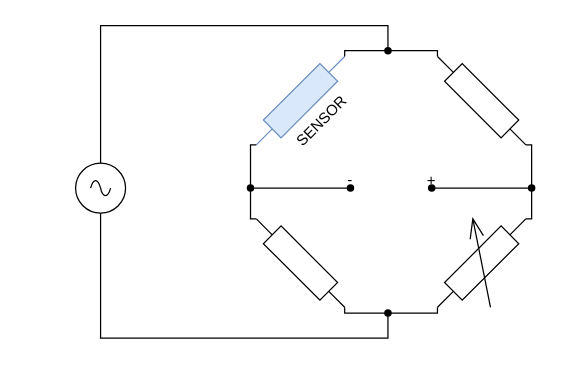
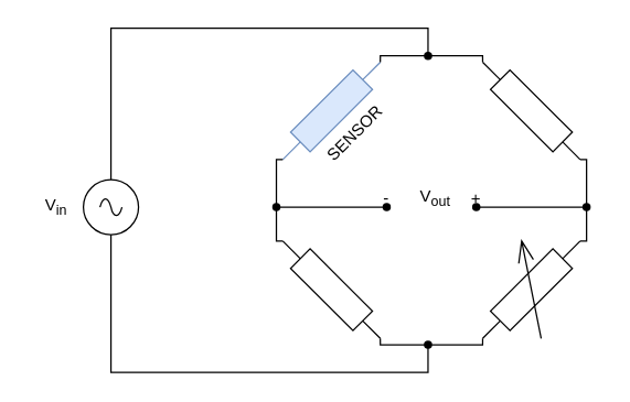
  <mxCell id="0" />
  <mxCell id="1" parent="0" />
  <mxCell id="2" value="" style="pointerEvents=1;verticalLabelPosition=bottom;shadow=0;dashed=0;align=center;html=1;verticalAlign=top;shape=mxgraph.electrical.signal_sources.source;aspect=fixed;points=[[0.5,0,0],[1,0.5,0],[0.5,1,0],[0,0.5,0]];elSignalType=ac;" parent="1" vertex="1"><mxGeometry x="60" y="130" width="40" height="40" as="geometry" /></mxCell>
  <mxCell id="3" value="SENSOR" style="pointerEvents=1;verticalLabelPosition=bottom;shadow=0;dashed=0;align=center;html=1;verticalAlign=top;shape=mxgraph.electrical.resistors.resistor_1;direction=west;rotation=-45;fillColor=#dae8fc;strokeColor=#6c8ebf;" parent="1" vertex="1"><mxGeometry x="190" y="70" width="100" height="20" as="geometry" /></mxCell>
  <mxCell id="4" value="&lt;div&gt;&lt;br&gt;&lt;/div&gt;" style="pointerEvents=1;verticalLabelPosition=bottom;shadow=0;dashed=0;align=center;html=1;verticalAlign=top;shape=mxgraph.electrical.resistors.resistor_1;direction=west;rotation=45;" parent="1" vertex="1"><mxGeometry x="334.996" y="69.996" width="100" height="20" as="geometry" /></mxCell>
  <mxCell id="5" value="" style="pointerEvents=1;verticalLabelPosition=bottom;shadow=0;dashed=0;align=center;html=1;verticalAlign=top;shape=mxgraph.electrical.resistors.variable_resistor_1;rotation=-45;" parent="1" vertex="1"><mxGeometry x="335" y="180" width="100" height="60" as="geometry" /></mxCell>
  <mxCell id="6" value="" style="pointerEvents=1;verticalLabelPosition=bottom;shadow=0;dashed=0;align=center;html=1;verticalAlign=top;shape=mxgraph.electrical.resistors.resistor_1;direction=west;rotation=45;" parent="1" vertex="1"><mxGeometry x="189.996" y="199.996" width="100" height="20" as="geometry" /></mxCell>
  <mxCell id="7" value="" style="shape=waypoint;sketch=0;fillStyle=solid;size=6;pointerEvents=1;points=[];fillColor=none;resizable=0;rotatable=0;perimeter=centerPerimeter;snapToPoint=1;" parent="1" vertex="1"><mxGeometry x="190" y="140" width="20" height="20" as="geometry" /></mxCell>
  <mxCell id="8" value="" style="shape=waypoint;sketch=0;fillStyle=solid;size=6;pointerEvents=1;points=[];fillColor=none;resizable=0;rotatable=0;perimeter=centerPerimeter;snapToPoint=1;" parent="1" vertex="1"><mxGeometry x="415" y="140" width="20" height="20" as="geometry" /></mxCell>
  <mxCell id="9" style="edgeStyle=orthogonalEdgeStyle;rounded=0;orthogonalLoop=1;jettySize=auto;html=1;exitX=1;exitY=0.5;exitDx=0;exitDy=0;exitPerimeter=0;entryX=0.507;entryY=0.738;entryDx=0;entryDy=0;entryPerimeter=0;endArrow=none;endFill=0;" parent="1" source="6" target="7" edge="1"><mxGeometry relative="1" as="geometry" /></mxCell>
  <mxCell id="10" style="edgeStyle=orthogonalEdgeStyle;rounded=0;orthogonalLoop=1;jettySize=auto;html=1;exitX=1;exitY=0.5;exitDx=0;exitDy=0;exitPerimeter=0;entryX=0.436;entryY=0.262;entryDx=0;entryDy=0;entryPerimeter=0;endArrow=none;endFill=0;" parent="1" source="3" target="7" edge="1"><mxGeometry relative="1" as="geometry" /></mxCell>
  <mxCell id="11" style="edgeStyle=orthogonalEdgeStyle;rounded=0;orthogonalLoop=1;jettySize=auto;html=1;exitX=1;exitY=0.5;exitDx=0;exitDy=0;exitPerimeter=0;entryX=0.471;entryY=0.905;entryDx=0;entryDy=0;entryPerimeter=0;endArrow=none;endFill=0;" parent="1" source="5" target="8" edge="1"><mxGeometry relative="1" as="geometry" /></mxCell>
  <mxCell id="12" style="edgeStyle=orthogonalEdgeStyle;rounded=0;orthogonalLoop=1;jettySize=auto;html=1;exitX=0;exitY=0.5;exitDx=0;exitDy=0;exitPerimeter=0;entryX=0.59;entryY=0.095;entryDx=0;entryDy=0;entryPerimeter=0;endArrow=none;endFill=0;" parent="1" source="4" target="8" edge="1"><mxGeometry relative="1" as="geometry" /></mxCell>
  <mxCell id="13" value="-&#10;" style="shape=waypoint;sketch=0;fillStyle=solid;size=6;pointerEvents=1;points=[];resizable=0;rotatable=0;perimeter=centerPerimeter;snapToPoint=1;fillColor=default;strokeColor=default;gradientColor=none;strokeWidth=1;perimeterSpacing=0;" parent="1" vertex="1"><mxGeometry x="270" y="140" width="20" height="20" as="geometry" /></mxCell>
  <mxCell id="14" value="+&#10;" style="shape=waypoint;sketch=0;fillStyle=solid;size=6;pointerEvents=1;points=[];fillColor=none;resizable=0;rotatable=0;perimeter=centerPerimeter;snapToPoint=1;" parent="1" vertex="1"><mxGeometry x="335" y="140" width="20" height="20" as="geometry" /></mxCell>
  <mxCell id="15" style="edgeStyle=orthogonalEdgeStyle;rounded=0;orthogonalLoop=1;jettySize=auto;html=1;entryX=0.34;entryY=0.524;entryDx=0;entryDy=0;entryPerimeter=0;endArrow=none;endFill=0;" parent="1" source="7" target="13" edge="1"><mxGeometry relative="1" as="geometry" /></mxCell>
  <mxCell id="16" style="edgeStyle=orthogonalEdgeStyle;rounded=0;orthogonalLoop=1;jettySize=auto;html=1;entryX=0.71;entryY=0.429;entryDx=0;entryDy=0;entryPerimeter=0;endArrow=none;endFill=0;" parent="1" source="8" target="14" edge="1"><mxGeometry relative="1" as="geometry" /></mxCell>
  <mxCell id="17" value="" style="shape=waypoint;sketch=0;fillStyle=solid;size=6;pointerEvents=1;points=[];fillColor=none;resizable=0;rotatable=0;perimeter=centerPerimeter;snapToPoint=1;" parent="1" vertex="1"><mxGeometry x="300" y="30" width="20" height="20" as="geometry" /></mxCell>
  <mxCell id="18" style="edgeStyle=orthogonalEdgeStyle;rounded=0;orthogonalLoop=1;jettySize=auto;html=1;entryX=0;entryY=0.5;entryDx=0;entryDy=0;entryPerimeter=0;endArrow=none;endFill=0;" parent="1" source="17" target="3" edge="1"><mxGeometry relative="1" as="geometry" /></mxCell>
  <mxCell id="19" style="edgeStyle=orthogonalEdgeStyle;rounded=0;orthogonalLoop=1;jettySize=auto;html=1;entryX=1;entryY=0.5;entryDx=0;entryDy=0;entryPerimeter=0;endArrow=none;endFill=0;" parent="1" source="17" target="4" edge="1"><mxGeometry relative="1" as="geometry" /></mxCell>
  <mxCell id="20" value="" style="shape=waypoint;sketch=0;fillStyle=solid;size=6;pointerEvents=1;points=[];fillColor=none;resizable=0;rotatable=0;perimeter=centerPerimeter;snapToPoint=1;" parent="1" vertex="1"><mxGeometry x="300" y="240" width="20" height="20" as="geometry" /></mxCell>
  <mxCell id="21" style="edgeStyle=orthogonalEdgeStyle;rounded=0;orthogonalLoop=1;jettySize=auto;html=1;entryX=0;entryY=0.5;entryDx=0;entryDy=0;entryPerimeter=0;endArrow=none;endFill=0;" parent="1" source="20" target="6" edge="1"><mxGeometry relative="1" as="geometry" /></mxCell>
  <mxCell id="22" style="edgeStyle=orthogonalEdgeStyle;rounded=0;orthogonalLoop=1;jettySize=auto;html=1;entryX=0;entryY=0.5;entryDx=0;entryDy=0;entryPerimeter=0;endArrow=none;endFill=0;" parent="1" source="20" target="5" edge="1"><mxGeometry relative="1" as="geometry" /></mxCell>
  <mxCell id="23" style="edgeStyle=orthogonalEdgeStyle;rounded=0;orthogonalLoop=1;jettySize=auto;html=1;entryX=0.5;entryY=1;entryDx=0;entryDy=0;entryPerimeter=0;endArrow=none;endFill=0;" parent="1" source="20" target="2" edge="1"><mxGeometry relative="1" as="geometry"><Array as="points"><mxPoint x="310" y="270" /><mxPoint x="80" y="270" /></Array></mxGeometry></mxCell>
+ <mxCell id="24" value="V&lt;sub&gt;out&lt;/sub&gt;" style="text;html=1;align=center;verticalAlign=middle;resizable=0;points=[];autosize=1;strokeColor=none;fillColor=none;" parent="1" vertex="1"><mxGeometry x="295" y="128" width="40" height="30" as="geometry" /></mxCell>
+ <mxCell id="25" value="V&lt;sub&gt;in&lt;/sub&gt;" style="text;html=1;align=center;verticalAlign=middle;resizable=0;points=[];autosize=1;strokeColor=none;fillColor=none;" parent="1" vertex="1"><mxGeometry x="20" y="135" width="40" height="30" as="geometry" /></mxCell>
  <mxCell id="26" style="edgeStyle=orthogonalEdgeStyle;rounded=0;orthogonalLoop=1;jettySize=auto;html=1;entryX=0.5;entryY=0.15;entryDx=0;entryDy=0;entryPerimeter=0;endArrow=none;endFill=0;" parent="1" source="2" target="17" edge="1"><mxGeometry relative="1" as="geometry"><Array as="points"><mxPoint x="80" y="20" /><mxPoint x="310" y="20" /></Array></mxGeometry></mxCell>
